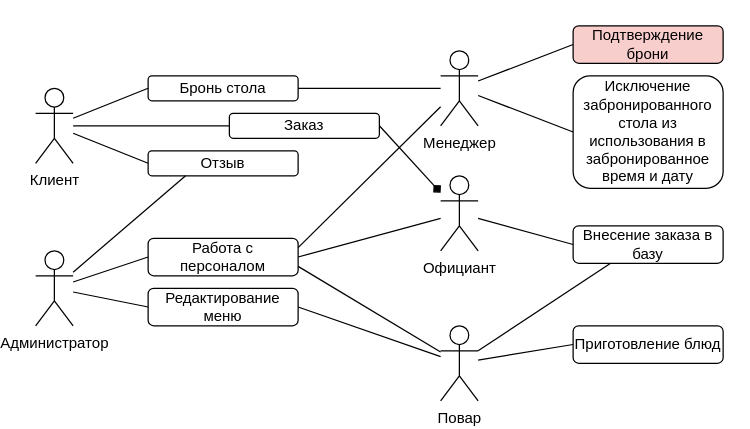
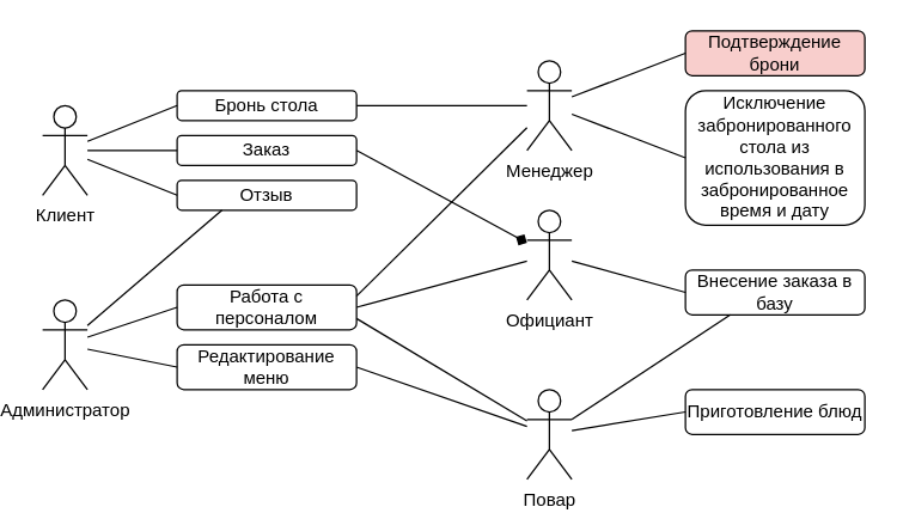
  <mxCell id="0" />
  <mxCell id="1" parent="0" />
  <mxCell id="2" value="Клиент" style="shape=umlActor;verticalLabelPosition=bottom;verticalAlign=top;html=1;outlineConnect=0;" vertex="1" parent="1"><mxGeometry x="20" y="70" width="30" height="60" as="geometry" /></mxCell>
  <mxCell id="3" value="Бронь стола" style="rounded=1;whiteSpace=wrap;html=1;" vertex="1" parent="1"><mxGeometry x="110" y="60" width="120" height="20" as="geometry" /></mxCell>
- <mxCell id="4" value="Заказ" style="rounded=1;whiteSpace=wrap;html=1;" vertex="1" parent="1"><mxGeometry x="175" y="90" width="120" height="20" as="geometry" /></mxCell>
+ <mxCell id="4" value="Заказ" style="rounded=1;whiteSpace=wrap;html=1;" vertex="1" parent="1"><mxGeometry x="110" y="90" width="120" height="20" as="geometry" /></mxCell>
  <mxCell id="5" value="Отзыв" style="rounded=1;whiteSpace=wrap;html=1;" vertex="1" parent="1"><mxGeometry x="110" y="120" width="120" height="20" as="geometry" /></mxCell>
  <mxCell id="6" value="Менеджер" style="shape=umlActor;verticalLabelPosition=bottom;verticalAlign=top;html=1;outlineConnect=0;" vertex="1" parent="1"><mxGeometry x="344" y="40" width="30" height="60" as="geometry" /></mxCell>
  <mxCell id="7" value="" style="endArrow=none;html=1;rounded=0;entryX=0;entryY=0.5;entryDx=0;entryDy=0;" edge="1" parent="1" source="2" target="3"><mxGeometry width="50" height="50" relative="1" as="geometry"><mxPoint x="270" y="190" as="sourcePoint" /><mxPoint x="320" y="140" as="targetPoint" /></mxGeometry></mxCell>
  <mxCell id="8" value="" style="endArrow=none;html=1;rounded=0;entryX=0;entryY=0.5;entryDx=0;entryDy=0;" edge="1" parent="1" source="2" target="4"><mxGeometry width="50" height="50" relative="1" as="geometry"><mxPoint x="270" y="190" as="sourcePoint" /><mxPoint x="320" y="140" as="targetPoint" /></mxGeometry></mxCell>
  <mxCell id="9" value="" style="endArrow=none;html=1;rounded=0;entryX=0;entryY=0.5;entryDx=0;entryDy=0;" edge="1" parent="1" source="2" target="5"><mxGeometry width="50" height="50" relative="1" as="geometry"><mxPoint x="270" y="190" as="sourcePoint" /><mxPoint x="320" y="140" as="targetPoint" /></mxGeometry></mxCell>
  <mxCell id="10" value="" style="endArrow=none;html=1;rounded=0;entryX=1;entryY=0.5;entryDx=0;entryDy=0;" edge="1" parent="1" source="6" target="3"><mxGeometry width="50" height="50" relative="1" as="geometry"><mxPoint x="270" y="190" as="sourcePoint" /><mxPoint x="320" y="140" as="targetPoint" /></mxGeometry></mxCell>
  <mxCell id="11" value="Подтверждение брони" style="rounded=1;whiteSpace=wrap;html=1;fillColor=#f8cecc;" vertex="1" parent="1"><mxGeometry x="450" y="20" width="120" height="30" as="geometry" /></mxCell>
  <mxCell id="12" value="" style="endArrow=none;html=1;rounded=0;entryX=0;entryY=0.5;entryDx=0;entryDy=0;" edge="1" parent="1" source="6" target="11"><mxGeometry width="50" height="50" relative="1" as="geometry"><mxPoint x="380" y="150" as="sourcePoint" /><mxPoint x="430" y="100" as="targetPoint" /></mxGeometry></mxCell>
  <mxCell id="13" value="Исключение забронированного стола из использования в забронированное время и дату" style="rounded=1;whiteSpace=wrap;html=1;" vertex="1" parent="1"><mxGeometry x="450" y="60" width="120" height="90" as="geometry" /></mxCell>
  <mxCell id="14" value="" style="endArrow=none;html=1;rounded=0;entryX=0;entryY=0.5;entryDx=0;entryDy=0;" edge="1" parent="1" source="6" target="13"><mxGeometry width="50" height="50" relative="1" as="geometry"><mxPoint x="380" y="150" as="sourcePoint" /><mxPoint x="430" y="100" as="targetPoint" /></mxGeometry></mxCell>
  <mxCell id="15" value="Официант" style="shape=umlActor;verticalLabelPosition=bottom;verticalAlign=top;html=1;outlineConnect=0;" vertex="1" parent="1"><mxGeometry x="344" y="140" width="30" height="60" as="geometry" /></mxCell>
  <mxCell id="16" value="" style="endArrow=diamond;html=1;rounded=0;exitX=1;exitY=0.5;exitDx=0;exitDy=0;" edge="1" parent="1" source="4" target="15"><mxGeometry width="50" height="50" relative="1" as="geometry"><mxPoint x="330" y="220" as="sourcePoint" /><mxPoint x="380" y="170" as="targetPoint" /></mxGeometry></mxCell>
  <mxCell id="17" value="Внесение заказа в базу" style="rounded=1;whiteSpace=wrap;html=1;" vertex="1" parent="1"><mxGeometry x="450" y="180" width="120" height="30" as="geometry" /></mxCell>
  <mxCell id="18" value="" style="endArrow=none;html=1;rounded=0;entryX=0;entryY=0.5;entryDx=0;entryDy=0;" edge="1" parent="1" source="15" target="17"><mxGeometry width="50" height="50" relative="1" as="geometry"><mxPoint x="410" y="230" as="sourcePoint" /><mxPoint x="460" y="180" as="targetPoint" /></mxGeometry></mxCell>
  <mxCell id="19" value="Администратор" style="shape=umlActor;verticalLabelPosition=bottom;verticalAlign=top;html=1;outlineConnect=0;" vertex="1" parent="1"><mxGeometry x="20" y="200" width="30" height="60" as="geometry" /></mxCell>
  <mxCell id="20" value="" style="endArrow=none;html=1;rounded=0;entryX=0.25;entryY=1;entryDx=0;entryDy=0;" edge="1" parent="1" source="19" target="5"><mxGeometry width="50" height="50" relative="1" as="geometry"><mxPoint x="350" y="240" as="sourcePoint" /><mxPoint x="400" y="190" as="targetPoint" /></mxGeometry></mxCell>
  <mxCell id="21" value="Редактирование меню" style="rounded=1;whiteSpace=wrap;html=1;" vertex="1" parent="1"><mxGeometry x="110" y="230" width="120" height="30" as="geometry" /></mxCell>
  <mxCell id="22" value="Работа с персоналом" style="rounded=1;whiteSpace=wrap;html=1;" vertex="1" parent="1"><mxGeometry x="110" y="190" width="120" height="30" as="geometry" /></mxCell>
  <mxCell id="23" value="" style="endArrow=none;html=1;rounded=0;entryX=0;entryY=0.5;entryDx=0;entryDy=0;" edge="1" parent="1" source="19" target="21"><mxGeometry width="50" height="50" relative="1" as="geometry"><mxPoint x="350" y="240" as="sourcePoint" /><mxPoint x="400" y="190" as="targetPoint" /></mxGeometry></mxCell>
  <mxCell id="24" value="" style="endArrow=none;html=1;rounded=0;entryX=0;entryY=0.5;entryDx=0;entryDy=0;" edge="1" parent="1" source="19" target="22"><mxGeometry width="50" height="50" relative="1" as="geometry"><mxPoint x="350" y="240" as="sourcePoint" /><mxPoint x="400" y="190" as="targetPoint" /></mxGeometry></mxCell>
  <mxCell id="25" value="Повар" style="shape=umlActor;verticalLabelPosition=bottom;verticalAlign=top;html=1;outlineConnect=0;" vertex="1" parent="1"><mxGeometry x="344" y="260" width="30" height="60" as="geometry" /></mxCell>
  <mxCell id="26" value="" style="endArrow=none;html=1;rounded=0;entryX=1;entryY=0.5;entryDx=0;entryDy=0;" edge="1" parent="1" source="25" target="21"><mxGeometry width="50" height="50" relative="1" as="geometry"><mxPoint x="350" y="300" as="sourcePoint" /><mxPoint x="400" y="250" as="targetPoint" /></mxGeometry></mxCell>
  <mxCell id="27" value="" style="endArrow=none;html=1;rounded=0;exitX=1;exitY=0.75;exitDx=0;exitDy=0;" edge="1" parent="1" source="22" target="25"><mxGeometry width="50" height="50" relative="1" as="geometry"><mxPoint x="350" y="300" as="sourcePoint" /><mxPoint x="400" y="250" as="targetPoint" /></mxGeometry></mxCell>
  <mxCell id="28" value="" style="endArrow=none;html=1;rounded=0;exitX=1;exitY=0.5;exitDx=0;exitDy=0;" edge="1" parent="1" source="22" target="15"><mxGeometry width="50" height="50" relative="1" as="geometry"><mxPoint x="350" y="300" as="sourcePoint" /><mxPoint x="340" y="180" as="targetPoint" /></mxGeometry></mxCell>
  <mxCell id="29" value="" style="endArrow=none;html=1;rounded=0;exitX=1;exitY=0.25;exitDx=0;exitDy=0;" edge="1" parent="1" source="22" target="6"><mxGeometry width="50" height="50" relative="1" as="geometry"><mxPoint x="350" y="240" as="sourcePoint" /><mxPoint x="400" y="190" as="targetPoint" /></mxGeometry></mxCell>
  <mxCell id="30" value="" style="endArrow=none;html=1;rounded=0;entryX=0.25;entryY=1;entryDx=0;entryDy=0;" edge="1" parent="1" source="25" target="17"><mxGeometry width="50" height="50" relative="1" as="geometry"><mxPoint x="380" y="250" as="sourcePoint" /><mxPoint x="430" y="200" as="targetPoint" /></mxGeometry></mxCell>
  <mxCell id="31" value="Приготовление блюд" style="rounded=1;whiteSpace=wrap;html=1;" vertex="1" parent="1"><mxGeometry x="450" y="260" width="120" height="30" as="geometry" /></mxCell>
  <mxCell id="32" value="" style="endArrow=none;html=1;rounded=0;entryX=0;entryY=0.5;entryDx=0;entryDy=0;" edge="1" parent="1" source="25" target="31"><mxGeometry width="50" height="50" relative="1" as="geometry"><mxPoint x="380" y="250" as="sourcePoint" /><mxPoint x="430" y="200" as="targetPoint" /></mxGeometry></mxCell>
